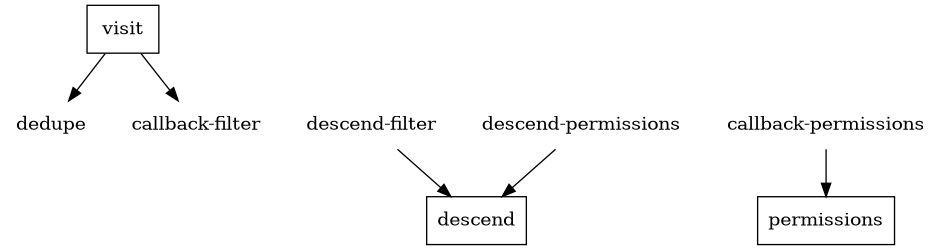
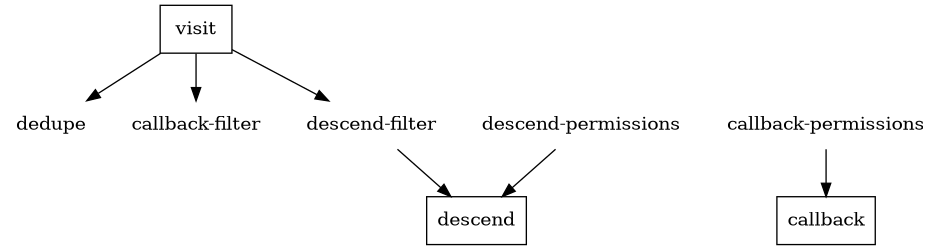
  digraph {
    rankdir=TD
    node [shape=none]
    dedupe
    visit [shape=box]
    "callback-filter"
    "descend-filter"
    "callback-permissions"
    "descend-permissions"
-   callback [shape=box label=permissions]
+   callback [shape=box]
    descend [shape=box]
    subgraph sub_1 {
      rank=same
      dedupe
    }
    subgraph sub_2 {
      rank=same
      visit
    }
    subgraph sub_3 {
      rank=same
      "callback-filter"
      "descend-filter"
    }
    subgraph sub_4 {
      rank=same
      "callback-permissions"
      "descend-permissions"
    }
    subgraph sub_5 {
      rank=same
      callback
      descend
    }
    visit -> dedupe
    visit -> "callback-filter"
+   visit -> "descend-filter"
    "descend-filter" -> descend
    "callback-permissions" -> callback
    "descend-permissions" -> descend
  }
